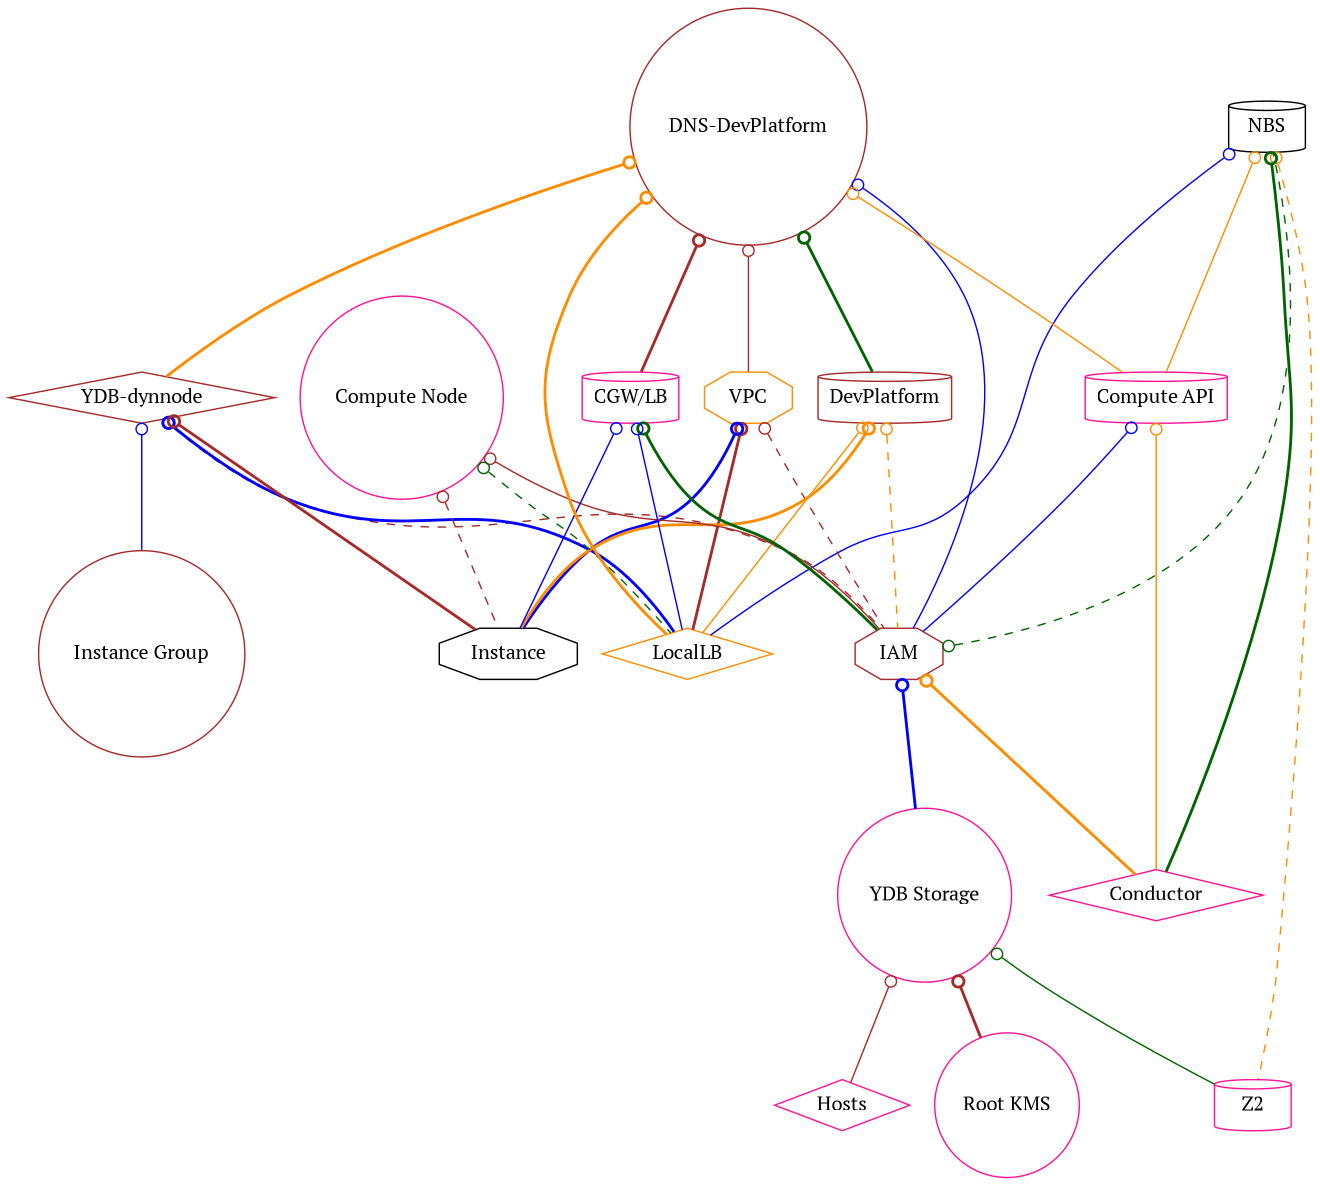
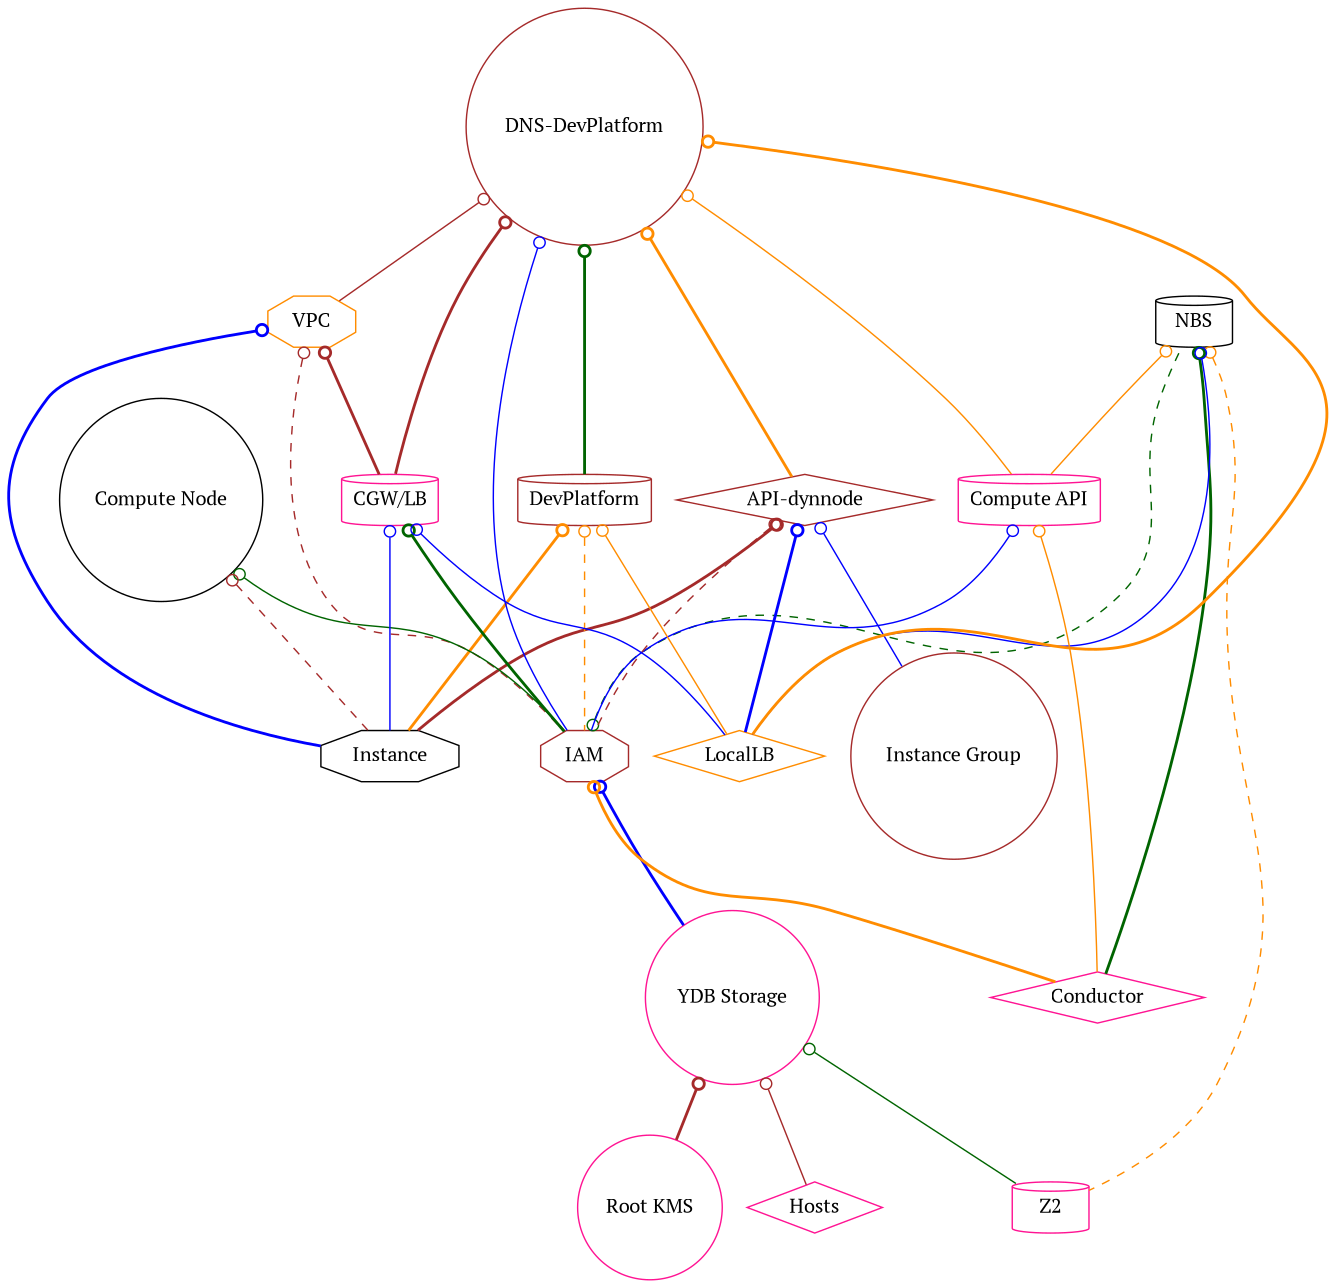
  digraph {
    fontname="PT Serif"
    rankdir=TB
    node [color=deeppink fontname="PT Serif" shape=circle]
    edge [arrowtail=odot color=darkorange dir=back fontcolor=blue fontname="PT Serif" fontsize=12 style=bold]
    "YDB Storage"
    "Root KMS"
    Z2 [shape=cylinder]
    Hosts [shape=diamond]
    IAM [color=brown shape=octagon]
    Conductor [shape=diamond]
    NBS [color=black shape=cylinder]
    "Compute API" [shape=cylinder]
    LocalLB [color=darkorange shape=diamond]
-   "YDB-dynnode" [color=brown shape=diamond]
+   "YDB-dynnode" [color=brown shape=diamond label="API-dynnode"]
    "Instance Group" [color=brown]
    n12 [color=black label=Instance shape=octagon]
    VPC [color=darkorange shape=octagon]
    n14 [color=brown label=DevPlatform shape=cylinder]
-   "Compute Node"
+   "Compute Node" [color=black]
    "CGW/LB" [shape=cylinder]
    "DNS-DevPlatform" [color=brown]
    "YDB Storage" -> "Root KMS" [color=brown]
    "YDB Storage" -> Z2 [color=darkgreen style=solid]
    "YDB Storage" -> Hosts [color=brown style=solid]
    IAM -> "YDB Storage" [color=blue]
    IAM -> Conductor
    IAM -> NBS [color=darkgreen style=dashed]
    NBS -> Z2 [style=dashed]
    NBS -> Conductor [color=darkgreen]
    NBS -> "Compute API" [style=solid]
    NBS -> LocalLB [color=blue style=solid]
    "Compute API" -> IAM [color=blue style=solid]
    "Compute API" -> Conductor [style=solid]
    "YDB-dynnode" -> IAM [color=brown style=dashed]
    "YDB-dynnode" -> LocalLB [color=blue]
    "YDB-dynnode" -> "Instance Group" [color=blue style=solid]
    "YDB-dynnode" -> n12 [color=brown]
    VPC -> IAM [color=brown style=dashed]
-   VPC -> LocalLB [color=brown]
+   VPC -> "CGW/LB" [color=brown]
    VPC -> n12 [color=blue]
    n14 -> IAM [style=dashed]
    n14 -> LocalLB [style=solid]
    n14 -> n12
-   "Compute Node" -> IAM [color=brown style=solid]
-   "Compute Node" -> LocalLB [color=darkgreen style=dashed]
+   "Compute Node" -> IAM [color=darkgreen style=solid]
    "Compute Node" -> n12 [color=brown style=dashed]
    "CGW/LB" -> IAM [color=darkgreen]
    "CGW/LB" -> LocalLB [color=blue style=solid]
    "CGW/LB" -> n12 [color=blue style=solid]
    "DNS-DevPlatform" -> IAM [color=blue style=solid]
    "DNS-DevPlatform" -> "Compute API" [style=solid]
    "DNS-DevPlatform" -> LocalLB
    "DNS-DevPlatform" -> "YDB-dynnode"
    "DNS-DevPlatform" -> VPC [color=brown style=solid]
    "DNS-DevPlatform" -> n14 [color=darkgreen]
    "DNS-DevPlatform" -> "CGW/LB" [color=brown]
  }
